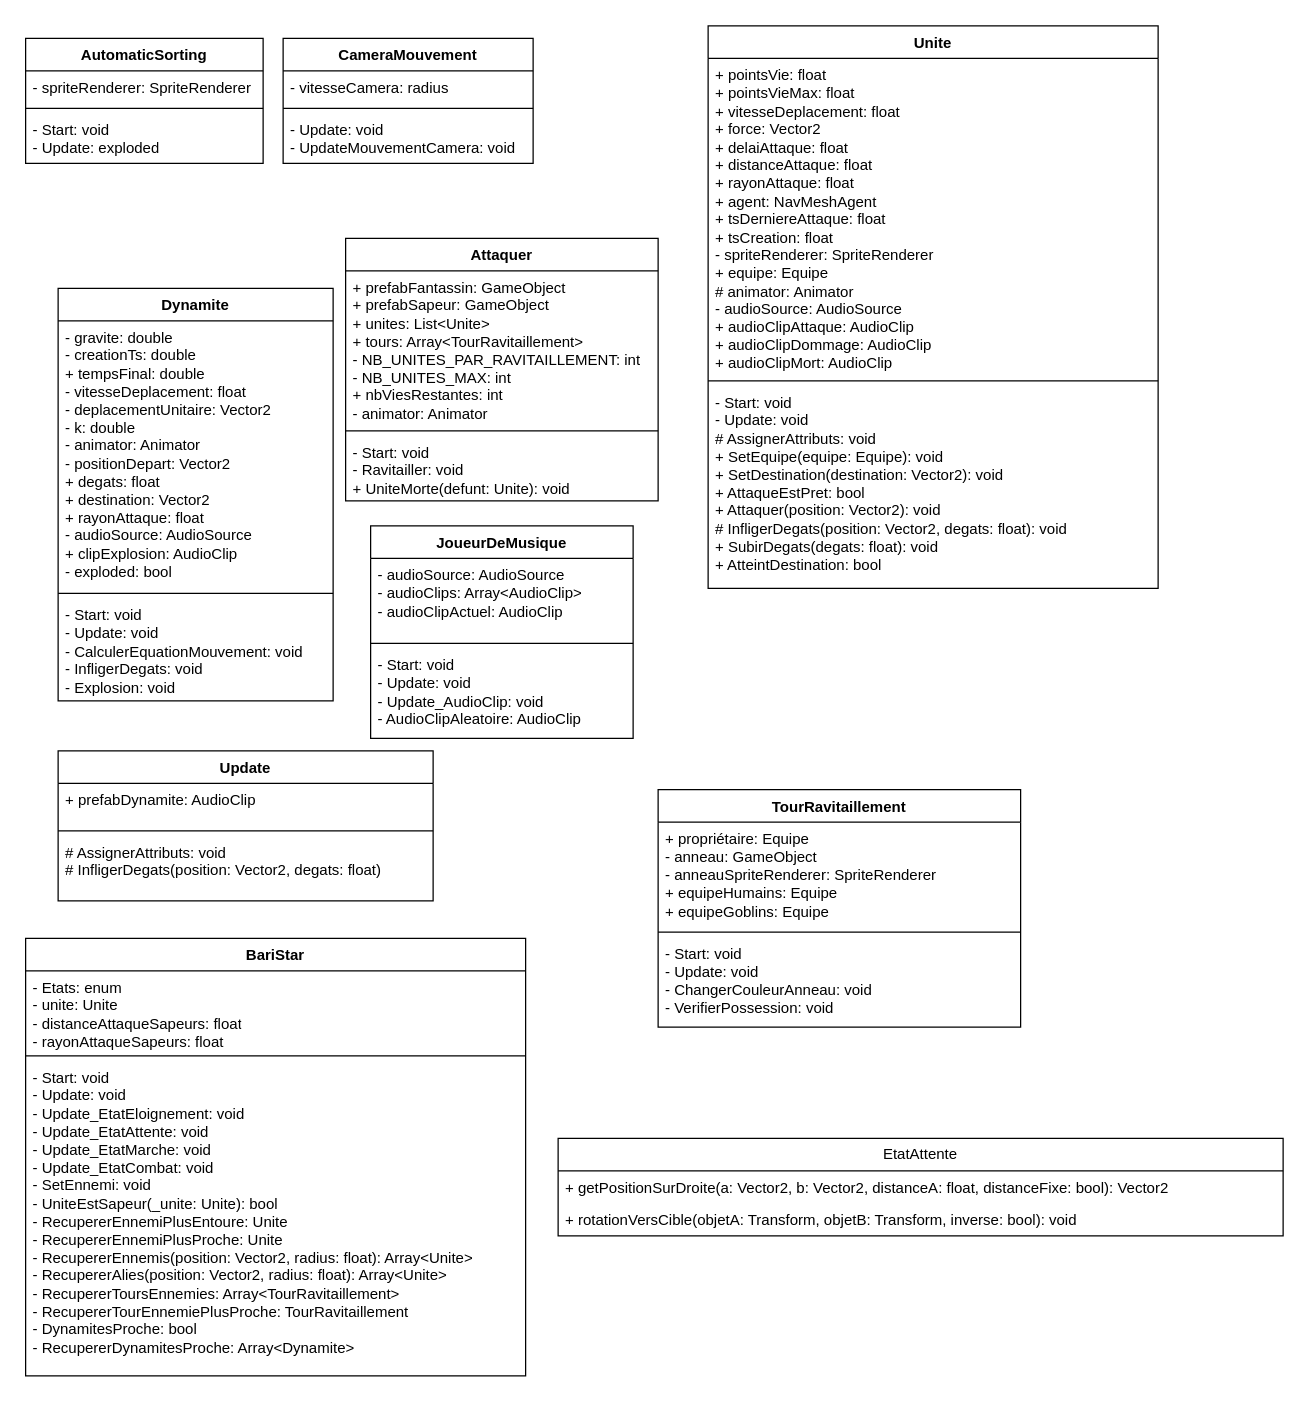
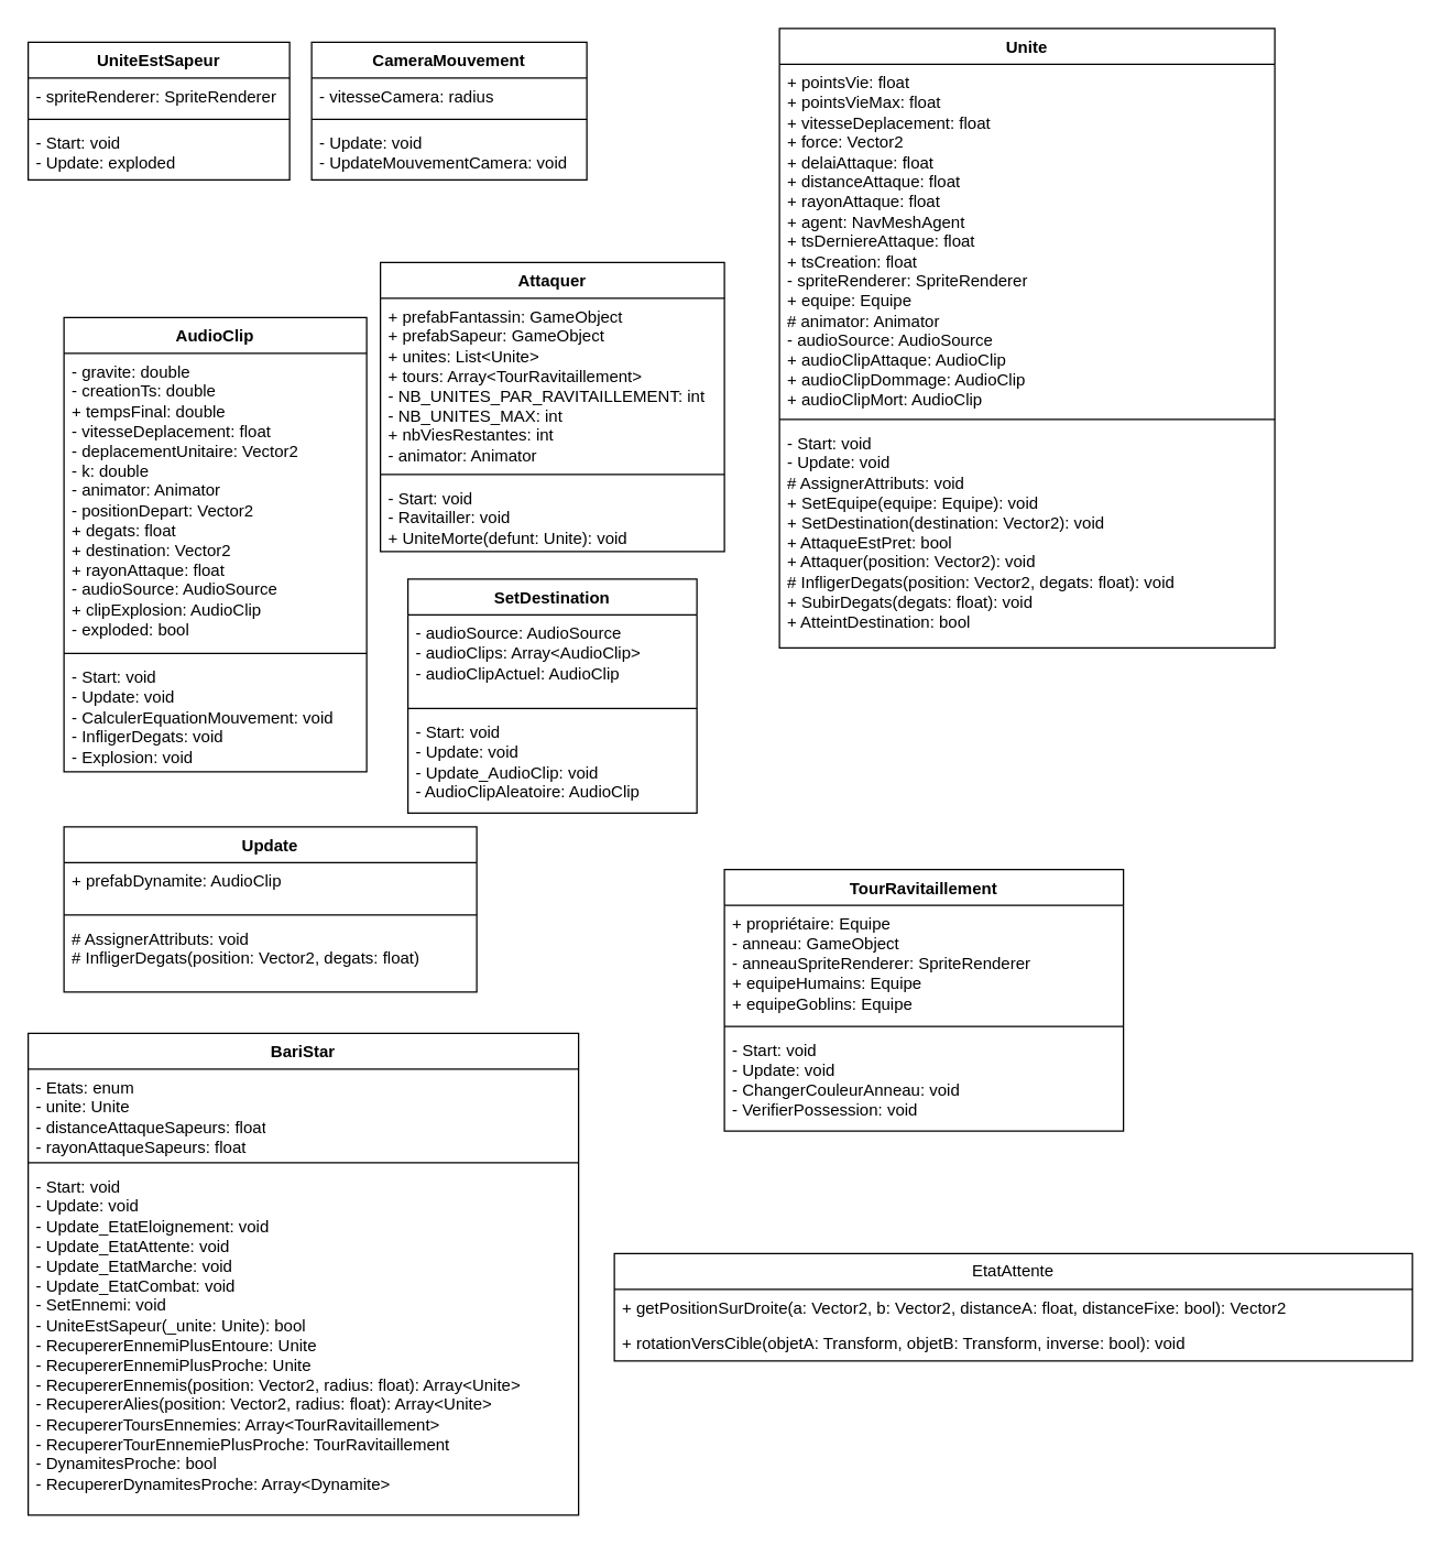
  <mxCell id="0" />
  <mxCell id="1" parent="0" />
  <mxCell id="2" value="BariStar" style="swimlane;fontStyle=1;align=center;verticalAlign=top;childLayout=stackLayout;horizontal=1;startSize=26;horizontalStack=0;resizeParent=1;resizeParentMax=0;resizeLast=0;collapsible=1;marginBottom=0;whiteSpace=wrap;html=1;" vertex="1" parent="1"><mxGeometry x="20" y="750" width="400" height="350" as="geometry" /></mxCell>
  <mxCell id="3" value="- Etats: enum&lt;div&gt;- unite: Unite&lt;/div&gt;&lt;div&gt;- distanceAttaqueSapeurs: float&lt;/div&gt;&lt;div&gt;- rayonAttaqueSapeurs: float&lt;/div&gt;&lt;div&gt;&lt;div&gt;&lt;br&gt;&lt;div&gt;&lt;br&gt;&lt;/div&gt;&lt;/div&gt;&lt;/div&gt;" style="text;strokeColor=none;fillColor=none;align=left;verticalAlign=top;spacingLeft=4;spacingRight=4;overflow=hidden;rotatable=0;points=[[0,0.5],[1,0.5]];portConstraint=eastwest;whiteSpace=wrap;html=1;" vertex="1" parent="2"><mxGeometry y="26" width="400" height="64" as="geometry" /></mxCell>
  <mxCell id="4" value="" style="line;strokeWidth=1;fillColor=none;align=left;verticalAlign=middle;spacingTop=-1;spacingLeft=3;spacingRight=3;rotatable=0;labelPosition=right;points=[];portConstraint=eastwest;strokeColor=inherit;" vertex="1" parent="2"><mxGeometry y="90" width="400" height="8" as="geometry" /></mxCell>
  <mxCell id="5" value="- Start: void&lt;div&gt;- Update: void&lt;/div&gt;&lt;div&gt;- Update_EtatEloignement: void&lt;/div&gt;&lt;div&gt;- Update_EtatAttente: void&lt;/div&gt;&lt;div&gt;- Update_EtatMarche: void&lt;/div&gt;&lt;div&gt;- Update_EtatCombat: void&lt;/div&gt;&lt;div&gt;- SetEnnemi: void&lt;/div&gt;&lt;div&gt;- UniteEstSapeur(_unite: Unite): bool&lt;/div&gt;&lt;div&gt;- RecupererEnnemiPlusEntoure: Unite&lt;br&gt;&lt;/div&gt;&lt;div&gt;- RecupererEnnemiPlusProche: Unite&lt;/div&gt;&lt;div&gt;- RecupererEnnemis(position: Vector2, radius: float): Array&amp;lt;Unite&amp;gt;&lt;/div&gt;&lt;div&gt;- RecupererAlies(position: Vector2, radius: float): Array&amp;lt;Unite&amp;gt;&lt;/div&gt;&lt;div&gt;- RecupererToursEnnemies: Array&amp;lt;TourRavitaillement&amp;gt;&lt;/div&gt;&lt;div&gt;- RecupererTourEnnemiePlusProche: TourRavitaillement&lt;/div&gt;&lt;div&gt;- DynamitesProche: bool&lt;/div&gt;&lt;div&gt;- RecupererDynamitesProche: Array&amp;lt;Dynamite&amp;gt;&lt;/div&gt;" style="text;strokeColor=none;fillColor=none;align=left;verticalAlign=top;spacingLeft=4;spacingRight=4;overflow=hidden;rotatable=0;points=[[0,0.5],[1,0.5]];portConstraint=eastwest;whiteSpace=wrap;html=1;" vertex="1" parent="2"><mxGeometry y="98" width="400" height="252" as="geometry" /></mxCell>
- <mxCell id="6" value="AutomaticSorting" style="swimlane;fontStyle=1;align=center;verticalAlign=top;childLayout=stackLayout;horizontal=1;startSize=26;horizontalStack=0;resizeParent=1;resizeParentMax=0;resizeLast=0;collapsible=1;marginBottom=0;whiteSpace=wrap;html=1;" vertex="1" parent="1"><mxGeometry x="20" y="30" width="190" height="100" as="geometry" /></mxCell>
+ <mxCell id="6" value="UniteEstSapeur" style="swimlane;fontStyle=1;align=center;verticalAlign=top;childLayout=stackLayout;horizontal=1;startSize=26;horizontalStack=0;resizeParent=1;resizeParentMax=0;resizeLast=0;collapsible=1;marginBottom=0;whiteSpace=wrap;html=1;" vertex="1" parent="1"><mxGeometry x="20" y="30" width="190" height="100" as="geometry" /></mxCell>
  <mxCell id="7" value="- spriteRenderer: SpriteRenderer" style="text;strokeColor=none;fillColor=none;align=left;verticalAlign=top;spacingLeft=4;spacingRight=4;overflow=hidden;rotatable=0;points=[[0,0.5],[1,0.5]];portConstraint=eastwest;whiteSpace=wrap;html=1;" vertex="1" parent="6"><mxGeometry y="26" width="190" height="26" as="geometry" /></mxCell>
  <mxCell id="8" value="" style="line;strokeWidth=1;fillColor=none;align=left;verticalAlign=middle;spacingTop=-1;spacingLeft=3;spacingRight=3;rotatable=0;labelPosition=right;points=[];portConstraint=eastwest;strokeColor=inherit;" vertex="1" parent="6"><mxGeometry y="52" width="190" height="8" as="geometry" /></mxCell>
  <mxCell id="9" value="- Start: void&lt;div&gt;- Update: exploded&lt;/div&gt;" style="text;strokeColor=none;fillColor=none;align=left;verticalAlign=top;spacingLeft=4;spacingRight=4;overflow=hidden;rotatable=0;points=[[0,0.5],[1,0.5]];portConstraint=eastwest;whiteSpace=wrap;html=1;" vertex="1" parent="6"><mxGeometry y="60" width="190" height="40" as="geometry" /></mxCell>
  <mxCell id="10" value="CameraMouvement" style="swimlane;fontStyle=1;align=center;verticalAlign=top;childLayout=stackLayout;horizontal=1;startSize=26;horizontalStack=0;resizeParent=1;resizeParentMax=0;resizeLast=0;collapsible=1;marginBottom=0;whiteSpace=wrap;html=1;" vertex="1" parent="1"><mxGeometry x="226" y="30" width="200" height="100" as="geometry" /></mxCell>
  <mxCell id="11" value="- vitesseCamera: radius" style="text;strokeColor=none;fillColor=none;align=left;verticalAlign=top;spacingLeft=4;spacingRight=4;overflow=hidden;rotatable=0;points=[[0,0.5],[1,0.5]];portConstraint=eastwest;whiteSpace=wrap;html=1;" vertex="1" parent="10"><mxGeometry y="26" width="200" height="26" as="geometry" /></mxCell>
  <mxCell id="12" value="" style="line;strokeWidth=1;fillColor=none;align=left;verticalAlign=middle;spacingTop=-1;spacingLeft=3;spacingRight=3;rotatable=0;labelPosition=right;points=[];portConstraint=eastwest;strokeColor=inherit;" vertex="1" parent="10"><mxGeometry y="52" width="200" height="8" as="geometry" /></mxCell>
  <mxCell id="13" value="- Update: void&lt;div&gt;- UpdateMouvementCamera: void&lt;/div&gt;" style="text;strokeColor=none;fillColor=none;align=left;verticalAlign=top;spacingLeft=4;spacingRight=4;overflow=hidden;rotatable=0;points=[[0,0.5],[1,0.5]];portConstraint=eastwest;whiteSpace=wrap;html=1;" vertex="1" parent="10"><mxGeometry y="60" width="200" height="40" as="geometry" /></mxCell>
- <mxCell id="14" value="Dynamite" style="swimlane;fontStyle=1;align=center;verticalAlign=top;childLayout=stackLayout;horizontal=1;startSize=26;horizontalStack=0;resizeParent=1;resizeParentMax=0;resizeLast=0;collapsible=1;marginBottom=0;whiteSpace=wrap;html=1;" vertex="1" parent="1"><mxGeometry x="46" y="230" width="220" height="330" as="geometry" /></mxCell>
+ <mxCell id="14" value="AudioClip" style="swimlane;fontStyle=1;align=center;verticalAlign=top;childLayout=stackLayout;horizontal=1;startSize=26;horizontalStack=0;resizeParent=1;resizeParentMax=0;resizeLast=0;collapsible=1;marginBottom=0;whiteSpace=wrap;html=1;" vertex="1" parent="1"><mxGeometry x="46" y="230" width="220" height="330" as="geometry" /></mxCell>
  <mxCell id="15" value="- gravite: double&lt;div&gt;- creationTs: double&lt;/div&gt;&lt;div&gt;+ tempsFinal: double&lt;/div&gt;&lt;div&gt;- vitesseDeplacement: float&lt;/div&gt;&lt;div&gt;- deplacementUnitaire: Vector2&lt;/div&gt;&lt;div&gt;- k: double&lt;/div&gt;&lt;div&gt;- animator: Animator&lt;/div&gt;&lt;div&gt;- positionDepart: Vector2&lt;/div&gt;&lt;div&gt;+ degats: float&lt;/div&gt;&lt;div&gt;+ destination: Vector2&lt;/div&gt;&lt;div&gt;+ rayonAttaque: float&lt;/div&gt;&lt;div&gt;- audioSource: AudioSource&lt;/div&gt;&lt;div&gt;+ clipExplosion: AudioClip&lt;/div&gt;&lt;div&gt;- exploded: bool&lt;/div&gt;" style="text;strokeColor=none;fillColor=none;align=left;verticalAlign=top;spacingLeft=4;spacingRight=4;overflow=hidden;rotatable=0;points=[[0,0.5],[1,0.5]];portConstraint=eastwest;whiteSpace=wrap;html=1;" vertex="1" parent="14"><mxGeometry y="26" width="220" height="214" as="geometry" /></mxCell>
  <mxCell id="16" value="" style="line;strokeWidth=1;fillColor=none;align=left;verticalAlign=middle;spacingTop=-1;spacingLeft=3;spacingRight=3;rotatable=0;labelPosition=right;points=[];portConstraint=eastwest;strokeColor=inherit;" vertex="1" parent="14"><mxGeometry y="240" width="220" height="8" as="geometry" /></mxCell>
  <mxCell id="17" value="- Start: void&lt;div&gt;- Update: void&lt;/div&gt;&lt;div&gt;- CalculerEquationMouvement: void&lt;/div&gt;&lt;div&gt;- InfligerDegats: void&lt;/div&gt;&lt;div&gt;- Explosion: void&lt;/div&gt;" style="text;strokeColor=none;fillColor=none;align=left;verticalAlign=top;spacingLeft=4;spacingRight=4;overflow=hidden;rotatable=0;points=[[0,0.5],[1,0.5]];portConstraint=eastwest;whiteSpace=wrap;html=1;" vertex="1" parent="14"><mxGeometry y="248" width="220" height="82" as="geometry" /></mxCell>
  <mxCell id="18" value="Attaquer" style="swimlane;fontStyle=1;align=center;verticalAlign=top;childLayout=stackLayout;horizontal=1;startSize=26;horizontalStack=0;resizeParent=1;resizeParentMax=0;resizeLast=0;collapsible=1;marginBottom=0;whiteSpace=wrap;html=1;" vertex="1" parent="1"><mxGeometry x="276" y="190" width="250" height="210" as="geometry" /></mxCell>
  <mxCell id="19" value="+ prefabFantassin: GameObject&lt;div&gt;+ prefabSapeur: GameObject&lt;/div&gt;&lt;div&gt;+ unites: List&amp;lt;Unite&amp;gt;&lt;/div&gt;&lt;div&gt;+ tours: Array&amp;lt;TourRavitaillement&amp;gt;&lt;/div&gt;&lt;div&gt;- NB_UNITES_PAR_RAVITAILLEMENT: int&lt;/div&gt;&lt;div&gt;- NB_UNITES_MAX: int&lt;/div&gt;&lt;div&gt;+ nbViesRestantes: int&lt;/div&gt;&lt;div&gt;- animator: Animator&lt;/div&gt;" style="text;strokeColor=none;fillColor=none;align=left;verticalAlign=top;spacingLeft=4;spacingRight=4;overflow=hidden;rotatable=0;points=[[0,0.5],[1,0.5]];portConstraint=eastwest;whiteSpace=wrap;html=1;" vertex="1" parent="18"><mxGeometry y="26" width="250" height="124" as="geometry" /></mxCell>
  <mxCell id="20" value="" style="line;strokeWidth=1;fillColor=none;align=left;verticalAlign=middle;spacingTop=-1;spacingLeft=3;spacingRight=3;rotatable=0;labelPosition=right;points=[];portConstraint=eastwest;strokeColor=inherit;" vertex="1" parent="18"><mxGeometry y="150" width="250" height="8" as="geometry" /></mxCell>
  <mxCell id="21" value="- Start: void&lt;div&gt;- Ravitailler: void&lt;/div&gt;&lt;div&gt;+ UniteMorte(defunt: Unite): void&lt;/div&gt;" style="text;strokeColor=none;fillColor=none;align=left;verticalAlign=top;spacingLeft=4;spacingRight=4;overflow=hidden;rotatable=0;points=[[0,0.5],[1,0.5]];portConstraint=eastwest;whiteSpace=wrap;html=1;" vertex="1" parent="18"><mxGeometry y="158" width="250" height="52" as="geometry" /></mxCell>
- <mxCell id="22" value="JoueurDeMusique" style="swimlane;fontStyle=1;align=center;verticalAlign=top;childLayout=stackLayout;horizontal=1;startSize=26;horizontalStack=0;resizeParent=1;resizeParentMax=0;resizeLast=0;collapsible=1;marginBottom=0;whiteSpace=wrap;html=1;" vertex="1" parent="1"><mxGeometry x="296" y="420" width="210" height="170" as="geometry" /></mxCell>
+ <mxCell id="22" value="SetDestination" style="swimlane;fontStyle=1;align=center;verticalAlign=top;childLayout=stackLayout;horizontal=1;startSize=26;horizontalStack=0;resizeParent=1;resizeParentMax=0;resizeLast=0;collapsible=1;marginBottom=0;whiteSpace=wrap;html=1;" vertex="1" parent="1"><mxGeometry x="296" y="420" width="210" height="170" as="geometry" /></mxCell>
  <mxCell id="23" value="- audioSource: AudioSource&lt;div&gt;- audioClips: Array&amp;lt;AudioClip&amp;gt;&lt;/div&gt;&lt;div&gt;- audioClipActuel: AudioClip&lt;/div&gt;" style="text;strokeColor=none;fillColor=none;align=left;verticalAlign=top;spacingLeft=4;spacingRight=4;overflow=hidden;rotatable=0;points=[[0,0.5],[1,0.5]];portConstraint=eastwest;whiteSpace=wrap;html=1;" vertex="1" parent="22"><mxGeometry y="26" width="210" height="64" as="geometry" /></mxCell>
  <mxCell id="24" value="" style="line;strokeWidth=1;fillColor=none;align=left;verticalAlign=middle;spacingTop=-1;spacingLeft=3;spacingRight=3;rotatable=0;labelPosition=right;points=[];portConstraint=eastwest;strokeColor=inherit;" vertex="1" parent="22"><mxGeometry y="90" width="210" height="8" as="geometry" /></mxCell>
  <mxCell id="25" value="- Start: void&lt;div&gt;- Update: void&lt;/div&gt;&lt;div&gt;- Update_AudioClip: void&lt;/div&gt;&lt;div&gt;- AudioClipAleatoire: AudioClip&lt;/div&gt;" style="text;strokeColor=none;fillColor=none;align=left;verticalAlign=top;spacingLeft=4;spacingRight=4;overflow=hidden;rotatable=0;points=[[0,0.5],[1,0.5]];portConstraint=eastwest;whiteSpace=wrap;html=1;" vertex="1" parent="22"><mxGeometry y="98" width="210" height="72" as="geometry" /></mxCell>
  <mxCell id="26" value="Update" style="swimlane;fontStyle=1;align=center;verticalAlign=top;childLayout=stackLayout;horizontal=1;startSize=26;horizontalStack=0;resizeParent=1;resizeParentMax=0;resizeLast=0;collapsible=1;marginBottom=0;whiteSpace=wrap;html=1;" vertex="1" parent="1"><mxGeometry x="46" y="600" width="300" height="120" as="geometry" /></mxCell>
  <mxCell id="27" value="+ prefabDynamite: AudioClip" style="text;strokeColor=none;fillColor=none;align=left;verticalAlign=top;spacingLeft=4;spacingRight=4;overflow=hidden;rotatable=0;points=[[0,0.5],[1,0.5]];portConstraint=eastwest;whiteSpace=wrap;html=1;" vertex="1" parent="26"><mxGeometry y="26" width="300" height="34" as="geometry" /></mxCell>
  <mxCell id="28" value="" style="line;strokeWidth=1;fillColor=none;align=left;verticalAlign=middle;spacingTop=-1;spacingLeft=3;spacingRight=3;rotatable=0;labelPosition=right;points=[];portConstraint=eastwest;strokeColor=inherit;" vertex="1" parent="26"><mxGeometry y="60" width="300" height="8" as="geometry" /></mxCell>
  <mxCell id="29" value="# AssignerAttributs: void&lt;div&gt;# InfligerDegats(position: Vector2, degats: float)&lt;/div&gt;" style="text;strokeColor=none;fillColor=none;align=left;verticalAlign=top;spacingLeft=4;spacingRight=4;overflow=hidden;rotatable=0;points=[[0,0.5],[1,0.5]];portConstraint=eastwest;whiteSpace=wrap;html=1;" vertex="1" parent="26"><mxGeometry y="68" width="300" height="52" as="geometry" /></mxCell>
  <mxCell id="30" value="TourRavitaillement" style="swimlane;fontStyle=1;align=center;verticalAlign=top;childLayout=stackLayout;horizontal=1;startSize=26;horizontalStack=0;resizeParent=1;resizeParentMax=0;resizeLast=0;collapsible=1;marginBottom=0;whiteSpace=wrap;html=1;" vertex="1" parent="1"><mxGeometry x="526" y="631" width="290" height="190" as="geometry" /></mxCell>
  <mxCell id="31" value="+ propriétaire: Equipe&lt;div&gt;- anneau: GameObject&lt;/div&gt;&lt;div&gt;- anneauSpriteRenderer: SpriteRenderer&lt;/div&gt;&lt;div&gt;+ equipeHumains: Equipe&lt;/div&gt;&lt;div&gt;+ equipeGoblins: Equipe&lt;/div&gt;" style="text;strokeColor=none;fillColor=none;align=left;verticalAlign=top;spacingLeft=4;spacingRight=4;overflow=hidden;rotatable=0;points=[[0,0.5],[1,0.5]];portConstraint=eastwest;whiteSpace=wrap;html=1;" vertex="1" parent="30"><mxGeometry y="26" width="290" height="84" as="geometry" /></mxCell>
  <mxCell id="32" value="" style="line;strokeWidth=1;fillColor=none;align=left;verticalAlign=middle;spacingTop=-1;spacingLeft=3;spacingRight=3;rotatable=0;labelPosition=right;points=[];portConstraint=eastwest;strokeColor=inherit;" vertex="1" parent="30"><mxGeometry y="110" width="290" height="8" as="geometry" /></mxCell>
  <mxCell id="33" value="- Start: void&lt;div&gt;- Update: void&lt;/div&gt;&lt;div&gt;- ChangerCouleurAnneau: void&lt;/div&gt;&lt;div&gt;- VerifierPossession: void&lt;/div&gt;" style="text;strokeColor=none;fillColor=none;align=left;verticalAlign=top;spacingLeft=4;spacingRight=4;overflow=hidden;rotatable=0;points=[[0,0.5],[1,0.5]];portConstraint=eastwest;whiteSpace=wrap;html=1;" vertex="1" parent="30"><mxGeometry y="118" width="290" height="72" as="geometry" /></mxCell>
  <mxCell id="34" value="Unite" style="swimlane;fontStyle=1;align=center;verticalAlign=top;childLayout=stackLayout;horizontal=1;startSize=26;horizontalStack=0;resizeParent=1;resizeParentMax=0;resizeLast=0;collapsible=1;marginBottom=0;whiteSpace=wrap;html=1;" vertex="1" parent="1"><mxGeometry x="566" y="20" width="360" height="450" as="geometry" /></mxCell>
  <mxCell id="35" value="+ pointsVie: float&lt;div&gt;+ pointsVieMax: float&lt;/div&gt;&lt;div&gt;+ vitesseDeplacement: float&lt;/div&gt;&lt;div&gt;+ force: Vector2&lt;/div&gt;&lt;div&gt;+ delaiAttaque: float&lt;/div&gt;&lt;div&gt;+ distanceAttaque: float&lt;/div&gt;&lt;div&gt;+ rayonAttaque: float&lt;/div&gt;&lt;div&gt;+ agent: NavMeshAgent&lt;/div&gt;&lt;div&gt;+ tsDerniereAttaque: float&lt;/div&gt;&lt;div&gt;+ tsCreation: float&lt;/div&gt;&lt;div&gt;- spriteRenderer: SpriteRenderer&lt;/div&gt;&lt;div&gt;+ equipe: Equipe&lt;/div&gt;&lt;div&gt;# animator: Animator&lt;/div&gt;&lt;div&gt;- audioSource: AudioSource&lt;/div&gt;&lt;div&gt;+ audioClipAttaque: AudioClip&lt;/div&gt;&lt;div&gt;+ audioClipDommage: AudioClip&lt;/div&gt;&lt;div&gt;+ audioClipMort: AudioClip&lt;/div&gt;" style="text;strokeColor=none;fillColor=none;align=left;verticalAlign=top;spacingLeft=4;spacingRight=4;overflow=hidden;rotatable=0;points=[[0,0.5],[1,0.5]];portConstraint=eastwest;whiteSpace=wrap;html=1;" vertex="1" parent="34"><mxGeometry y="26" width="360" height="254" as="geometry" /></mxCell>
  <mxCell id="36" value="" style="line;strokeWidth=1;fillColor=none;align=left;verticalAlign=middle;spacingTop=-1;spacingLeft=3;spacingRight=3;rotatable=0;labelPosition=right;points=[];portConstraint=eastwest;strokeColor=inherit;" vertex="1" parent="34"><mxGeometry y="280" width="360" height="8" as="geometry" /></mxCell>
  <mxCell id="37" value="- Start: void&lt;div&gt;- Update: void&lt;/div&gt;&lt;div&gt;# AssignerAttributs: void&lt;/div&gt;&lt;div&gt;+ SetEquipe(equipe: Equipe): void&lt;/div&gt;&lt;div&gt;+ SetDestination(destination: Vector2): void&lt;/div&gt;&lt;div&gt;+ AttaqueEstPret: bool&lt;/div&gt;&lt;div&gt;+ Attaquer(position: Vector2): void&lt;/div&gt;&lt;div&gt;# InfligerDegats(position: Vector2, degats: float): void&lt;/div&gt;&lt;div&gt;+ SubirDegats(degats: float): void&lt;/div&gt;&lt;div&gt;+ AtteintDestination: bool&lt;/div&gt;" style="text;strokeColor=none;fillColor=none;align=left;verticalAlign=top;spacingLeft=4;spacingRight=4;overflow=hidden;rotatable=0;points=[[0,0.5],[1,0.5]];portConstraint=eastwest;whiteSpace=wrap;html=1;" vertex="1" parent="34"><mxGeometry y="288" width="360" height="162" as="geometry" /></mxCell>
  <mxCell id="38" value="EtatAttente" style="swimlane;fontStyle=0;childLayout=stackLayout;horizontal=1;startSize=26;fillColor=none;horizontalStack=0;resizeParent=1;resizeParentMax=0;resizeLast=0;collapsible=1;marginBottom=0;whiteSpace=wrap;html=1;" vertex="1" parent="1"><mxGeometry x="446" y="910" width="580" height="78" as="geometry" /></mxCell>
  <mxCell id="39" value="+ getPositionSurDroite(a: Vector2, b: Vector2, distanceA: float, distanceFixe: bool): Vector2" style="text;strokeColor=none;fillColor=none;align=left;verticalAlign=top;spacingLeft=4;spacingRight=4;overflow=hidden;rotatable=0;points=[[0,0.5],[1,0.5]];portConstraint=eastwest;whiteSpace=wrap;html=1;" vertex="1" parent="38"><mxGeometry y="26" width="580" height="26" as="geometry" /></mxCell>
  <mxCell id="40" value="+ rotationVersCible(objetA: Transform, objetB: Transform, inverse: bool): void" style="text;strokeColor=none;fillColor=none;align=left;verticalAlign=top;spacingLeft=4;spacingRight=4;overflow=hidden;rotatable=0;points=[[0,0.5],[1,0.5]];portConstraint=eastwest;whiteSpace=wrap;html=1;" vertex="1" parent="38"><mxGeometry y="52" width="580" height="26" as="geometry" /></mxCell>
